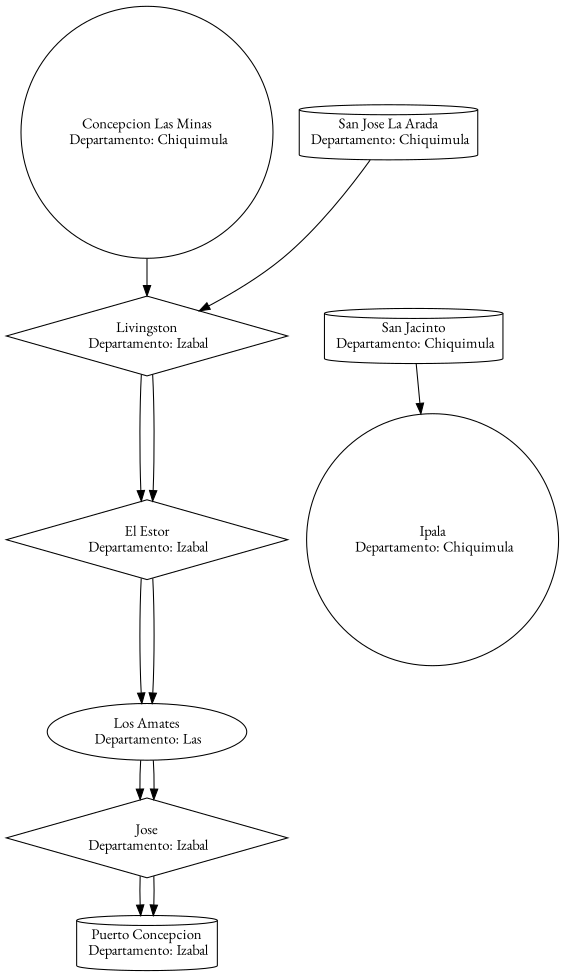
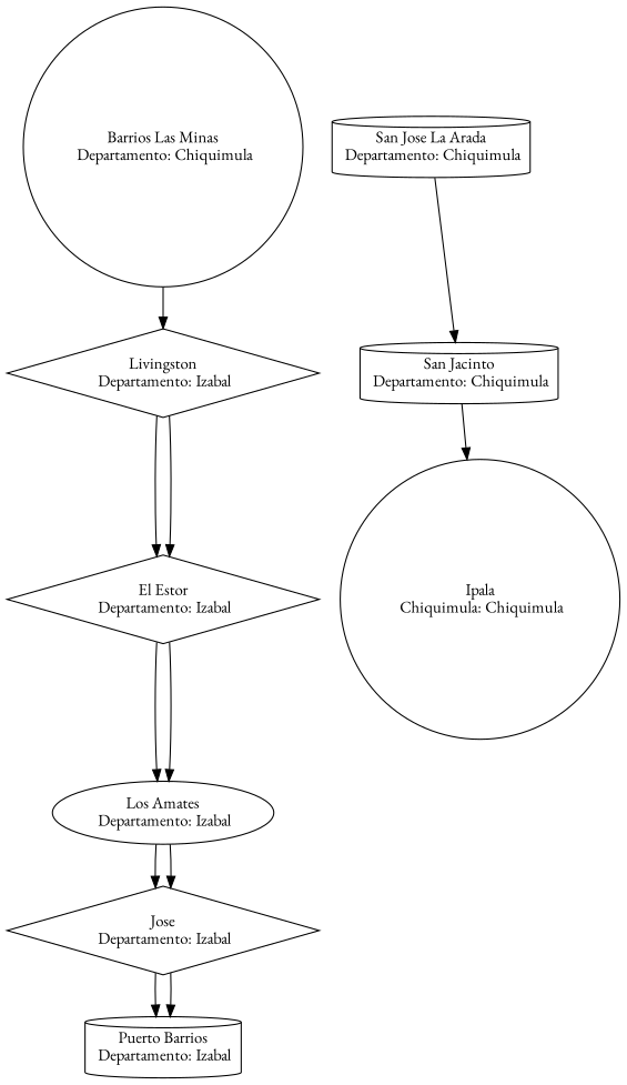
  digraph {
    fontname="EB Garamond"
    node [fontname="EB Garamond" shape=diamond]
    edge [fontname="EB Garamond"]
    n1 [label="Livingston\n Departamento: Izabal"]
    n2 [label="El Estor\n Departamento: Izabal"]
-   n3 [label="Los Amates\n Departamento: Las" shape=ellipse]
+   n3 [label="Los Amates\n Departamento: Izabal" shape=ellipse]
    n4 [label="Jose\n Departamento: Izabal"]
-   n5 [label="Puerto Concepcion\n Departamento: Izabal" shape=cylinder]
+   n5 [label="Puerto Barrios\n Departamento: Izabal" shape=cylinder]
    n6 [label="San Jose La Arada\n Departamento: Chiquimula" shape=cylinder]
    n7 [label="San Jacinto\n Departamento: Chiquimula" shape=cylinder]
-   n8 [label="Ipala\n Departamento: Chiquimula" shape=circle]
-   n9 [label="Concepcion Las Minas\n Departamento: Chiquimula" shape=circle]
+   n8 [label="Ipala\n Chiquimula: Chiquimula" shape=circle]
+   n9 [label="Barrios Las Minas\n Departamento: Chiquimula" shape=circle]
    n1 -> n2
    n1 -> n2
    n2 -> n3
    n2 -> n3
    n3 -> n4
    n3 -> n4
    n4 -> n5
    n4 -> n5
-   n6 -> n1
+   n6 -> n7
    n7 -> n8
    n9 -> n1
  }
